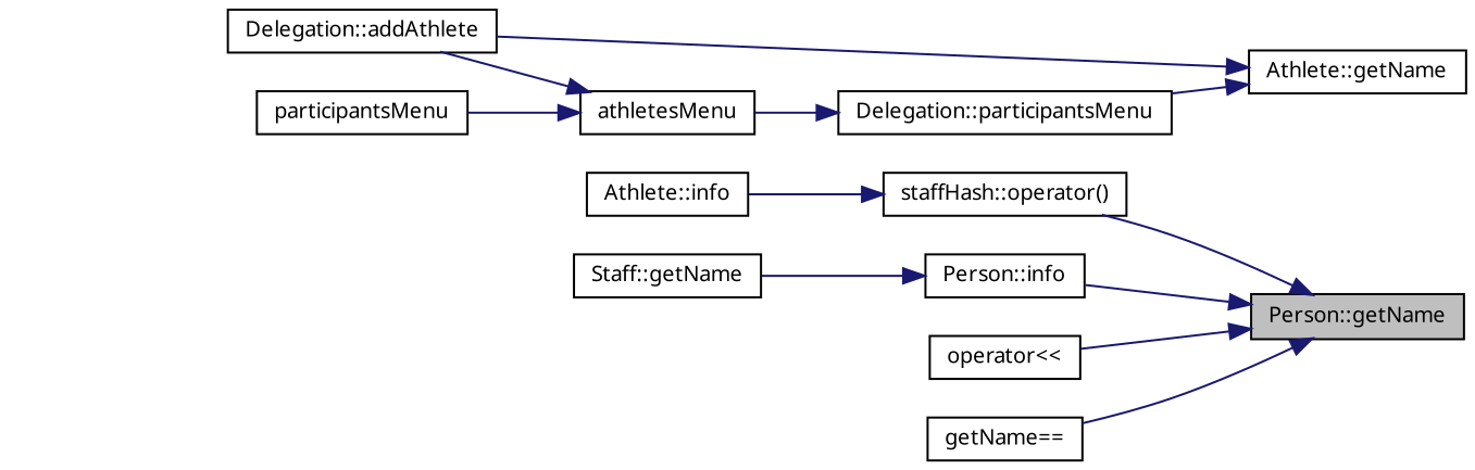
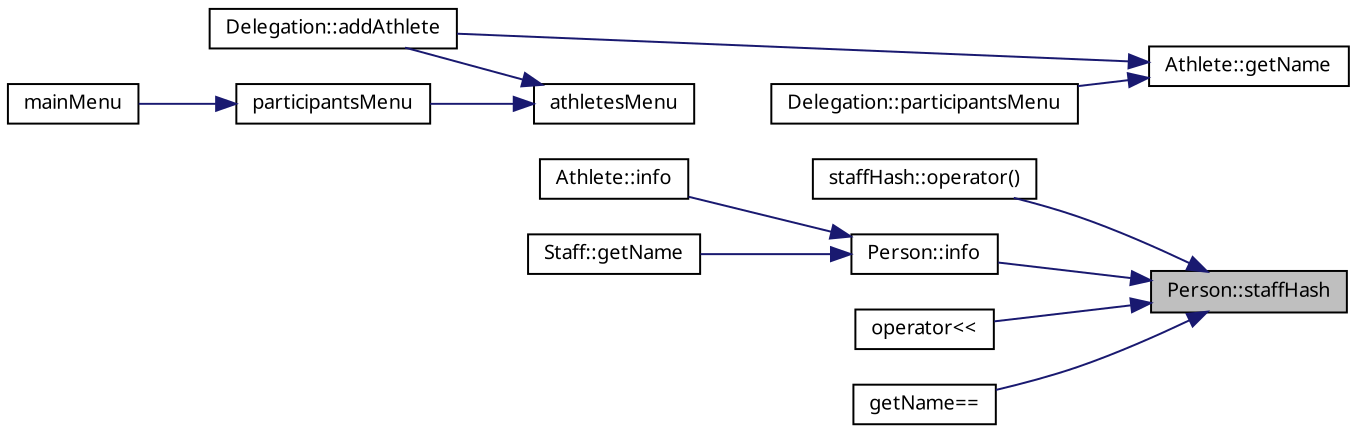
  digraph {
    fontname="Noto Sans"
    rankdir=RL
    node [color=black fillcolor=white fontname="Noto Sans" fontsize=10 shape=record style=filled]
    edge [color=midnightblue dir=back fontname="Noto Sans" fontsize=10 labelfontname=Helvetica labelfontsize=10 style=solid]
-   n1 [fillcolor=grey75 fontcolor=black height=0.2 label="Person::getName" width=0.4]
+   n1 [fillcolor=grey75 fontcolor=black height=0.2 label="Person::staffHash" width=0.4]
    n2 [height=0.2 label="Person::info" width=0.4]
    n3 [height=0.2 label="staffHash::operator()" width=0.4]
    n4 [height=0.2 label="operator\<\<" width=0.4]
    n5 [height=0.2 label="getName==" width=0.4]
    n6 [height=0.2 label="Athlete::getName" width=0.4]
    n7 [height=0.2 label="Delegation::addAthlete" width=0.4]
    n8 [height=0.2 label="Delegation::participantsMenu" width=0.4]
    n9 [height=0.2 label="Athlete::info" width=0.4]
    n10 [height=0.2 label="Staff::getName" width=0.4]
    n11 [height=0.2 label=athletesMenu width=0.4]
    n12 [height=0.2 label=participantsMenu width=0.4]
+   n13 [height=0.2 label=mainMenu width=0.4]
    n1 -> n2
    n1 -> n3
    n1 -> n4
    n1 -> n5
-   n3 -> n9
+   n2 -> n9
    n2 -> n10
    n6 -> n7
    n6 -> n8
-   n8 -> n11
    n11 -> n7
    n11 -> n12
+   n12 -> n13
  }
